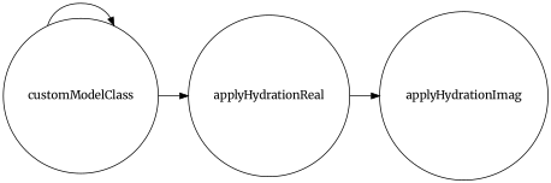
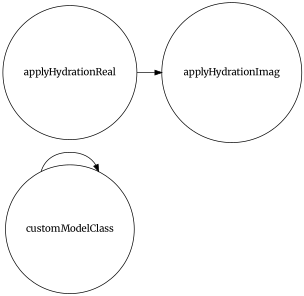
  digraph {
    fontname=Merriweather
    rankdir=LR
    node [fontname=Merriweather shape=circle]
    edge [fontname=Merriweather]
    customModelClass
    applyHydrationReal
    applyHydrationImag
    customModelClass -> customModelClass
-   customModelClass -> applyHydrationReal
    applyHydrationReal -> applyHydrationImag
  }
